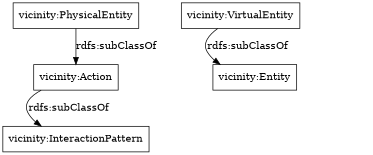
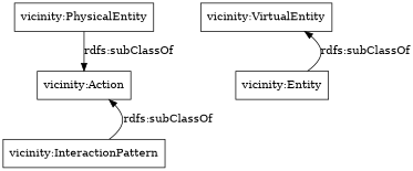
  digraph {
    rankdir=TB
    node [color=black shape=rectangle]
    "vicinity:PhysicalEntity"
    "vicinity:Action"
    "vicinity:InteractionPattern"
    "vicinity:VirtualEntity"
    "vicinity:Entity"
    "vicinity:PhysicalEntity" -> "vicinity:Action" [label="rdfs:subClassOf"]
-   "vicinity:Action" -> "vicinity:InteractionPattern" [label="rdfs:subClassOf"]
-   "vicinity:VirtualEntity" -> "vicinity:Entity" [label="rdfs:subClassOf"]
+   "vicinity:InteractionPattern" -> "vicinity:Action" [label="rdfs:subClassOf"]
+   "vicinity:Entity" -> "vicinity:VirtualEntity" [label="rdfs:subClassOf"]
  }
